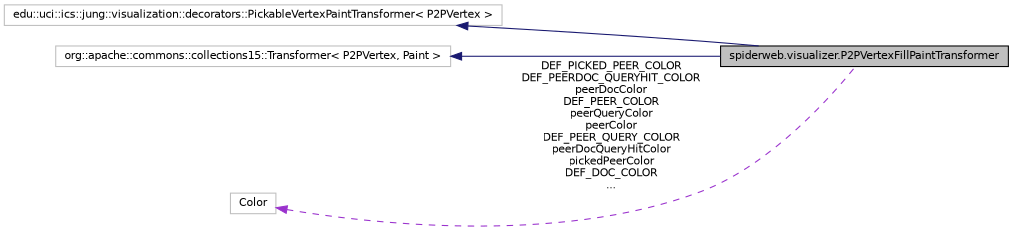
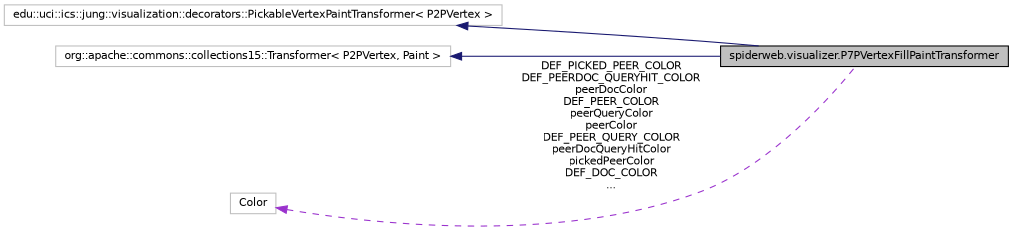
  digraph {
    rankdir=LR
    node [color=grey75 fillcolor=white fontname=Helvetica fontsize=10 shape=record style=filled]
    edge [color=midnightblue dir=back fontname=Helvetica fontsize=10 labelfontname=Helvetica labelfontsize=10 style=solid]
-   n1 [color=black fillcolor=grey75 fontcolor=black height=0.2 label="spiderweb.visualizer.P2PVertexFillPaintTransformer" width=0.4]
+   n1 [color=black fillcolor=grey75 fontcolor=black height=0.2 label="spiderweb.visualizer.P7PVertexFillPaintTransformer" width=0.4]
    n2 [height=0.2 label="edu::uci::ics::jung::visualization::decorators::PickableVertexPaintTransformer\< P2PVertex \>" width=0.4]
    n3 [height=0.2 label="org::apache::commons::collections15::Transformer\< P2PVertex, Paint \>" width=0.4]
    n4 [height=0.2 label=Color width=0.4]
    n2 -> n1
    n3 -> n1
    n4 -> n1 [color=darkorchid3 label="DEF_PICKED_PEER_COLOR\nDEF_PEERDOC_QUERYHIT_COLOR\npeerDocColor\nDEF_PEER_COLOR\npeerQueryColor\npeerColor\nDEF_PEER_QUERY_COLOR\npeerDocQueryHitColor\npickedPeerColor\nDEF_DOC_COLOR\n..." style=dashed]
  }
